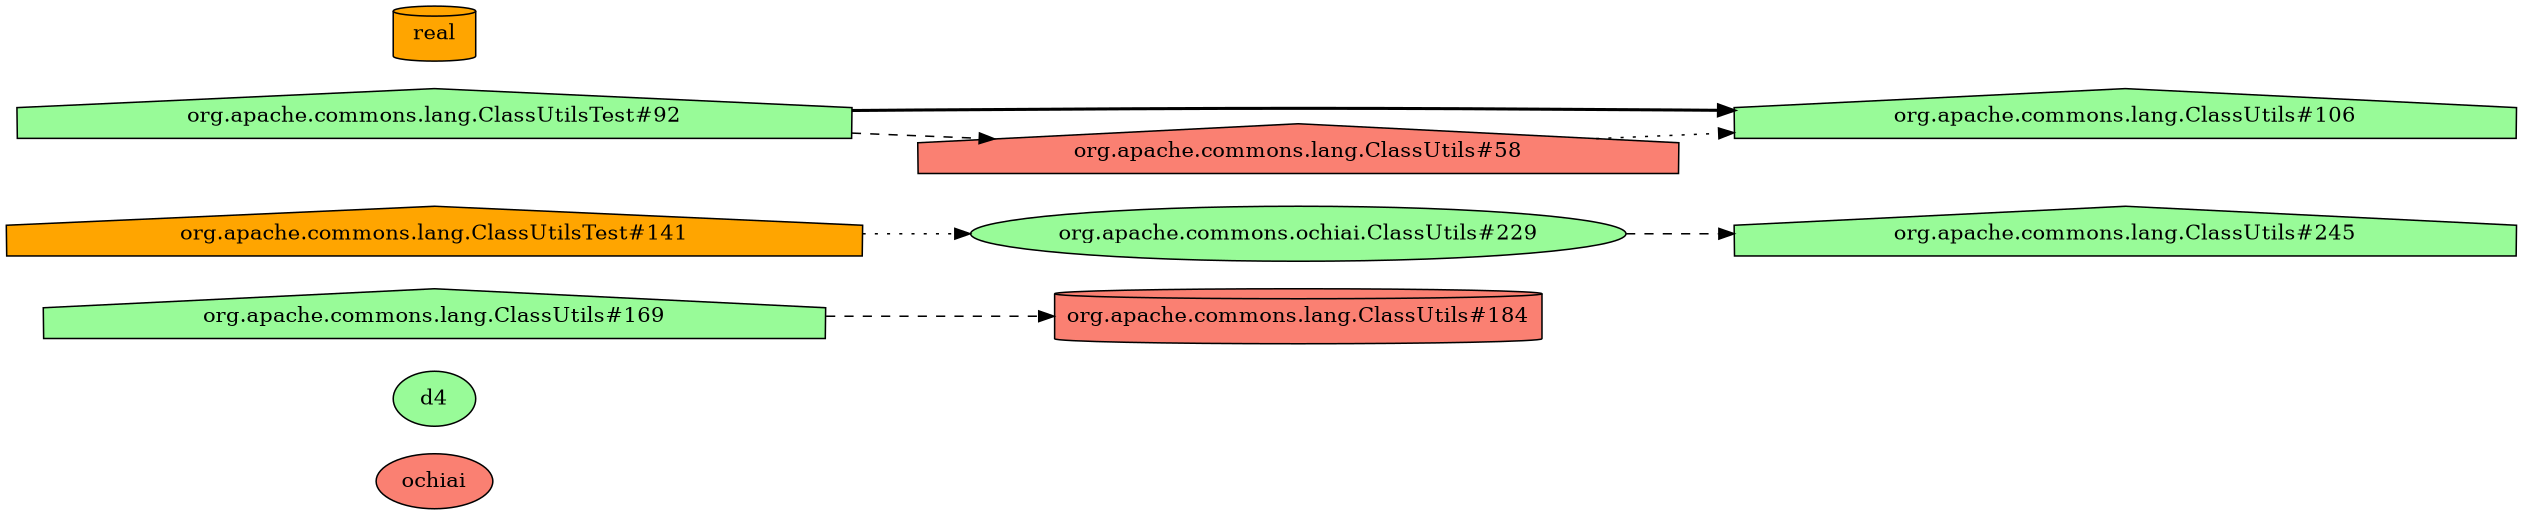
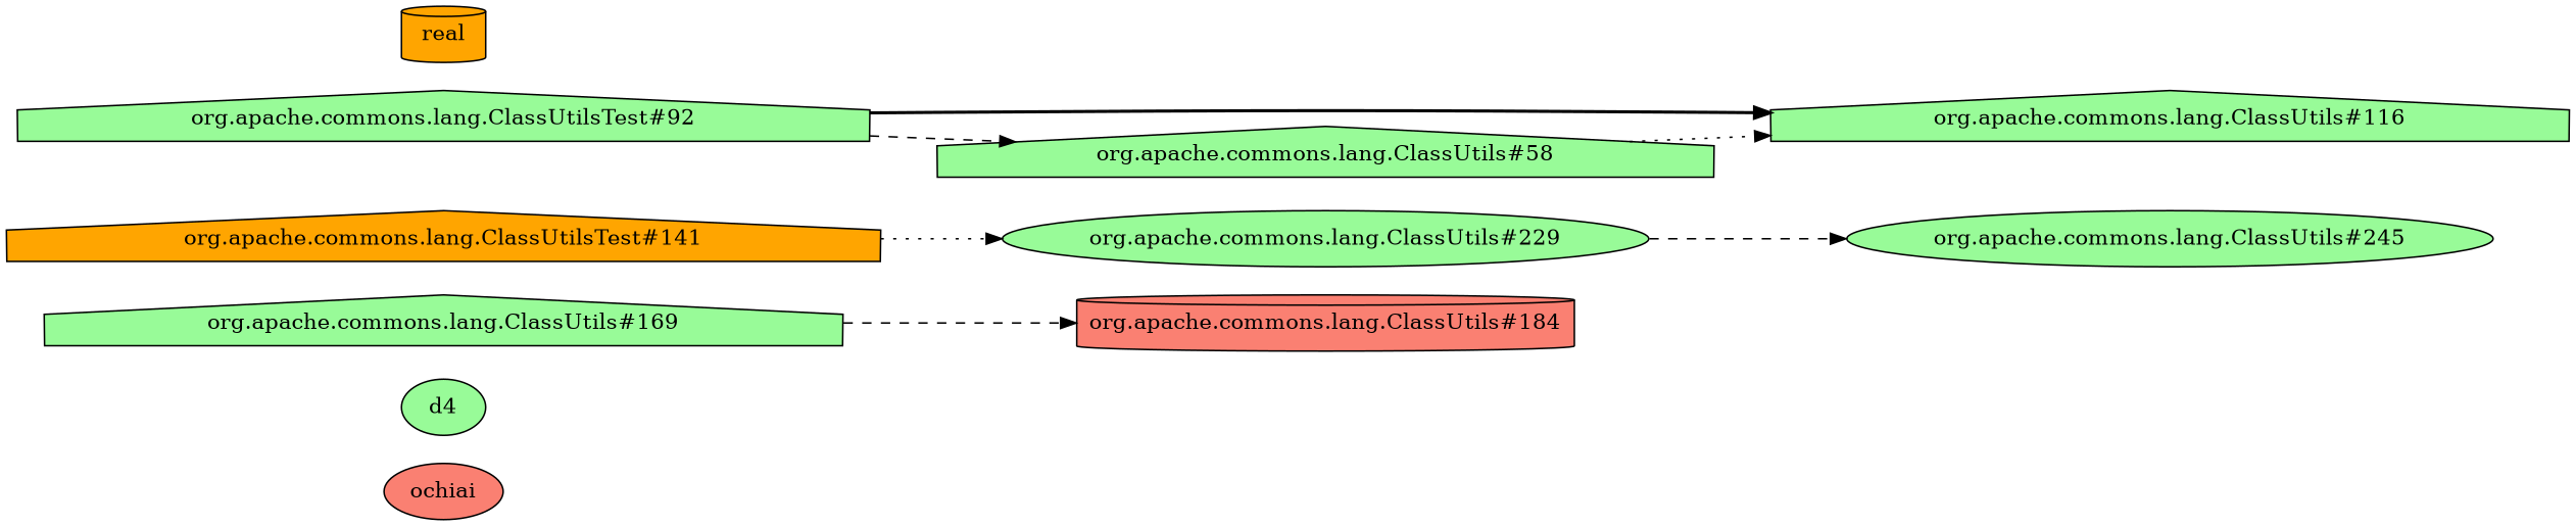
  digraph {
    rankdir=LR
    node [fillcolor=palegreen shape=house style="striped,filled"]
    edge [style=dashed]
    ochiai [fillcolor=salmon shape=ellipse]
    d4 [shape=ellipse]
    "org.apache.commons.lang.ClassUtils#184" [fillcolor=salmon shape=cylinder]
-   "org.apache.commons.lang.ClassUtils#245"
+   "org.apache.commons.lang.ClassUtils#245" [shape=ellipse]
    "org.apache.commons.lang.ClassUtilsTest#92"
-   "org.apache.commons.lang.ClassUtils#116" [label="org.apache.commons.lang.ClassUtils#106"]
-   "org.apache.commons.lang.ClassUtils#58" [fillcolor=salmon]
+   "org.apache.commons.lang.ClassUtils#116"
+   "org.apache.commons.lang.ClassUtils#58"
    "org.apache.commons.lang.ClassUtils#169" [style=filled]
    real [fillcolor=orange shape=cylinder]
    "org.apache.commons.lang.ClassUtilsTest#141" [fillcolor=orange]
-   "org.apache.commons.lang.ClassUtils#229" [shape=ellipse style=filled label="org.apache.commons.ochiai.ClassUtils#229"]
+   "org.apache.commons.lang.ClassUtils#229" [shape=ellipse style=filled]
    "org.apache.commons.lang.ClassUtilsTest#92" -> "org.apache.commons.lang.ClassUtils#116" [style=bold]
    "org.apache.commons.lang.ClassUtilsTest#92" -> "org.apache.commons.lang.ClassUtils#58"
    "org.apache.commons.lang.ClassUtils#58" -> "org.apache.commons.lang.ClassUtils#116" [style=dotted]
    "org.apache.commons.lang.ClassUtils#169" -> "org.apache.commons.lang.ClassUtils#184"
    "org.apache.commons.lang.ClassUtilsTest#141" -> "org.apache.commons.lang.ClassUtils#229" [style=dotted]
    "org.apache.commons.lang.ClassUtils#229" -> "org.apache.commons.lang.ClassUtils#245"
  }
